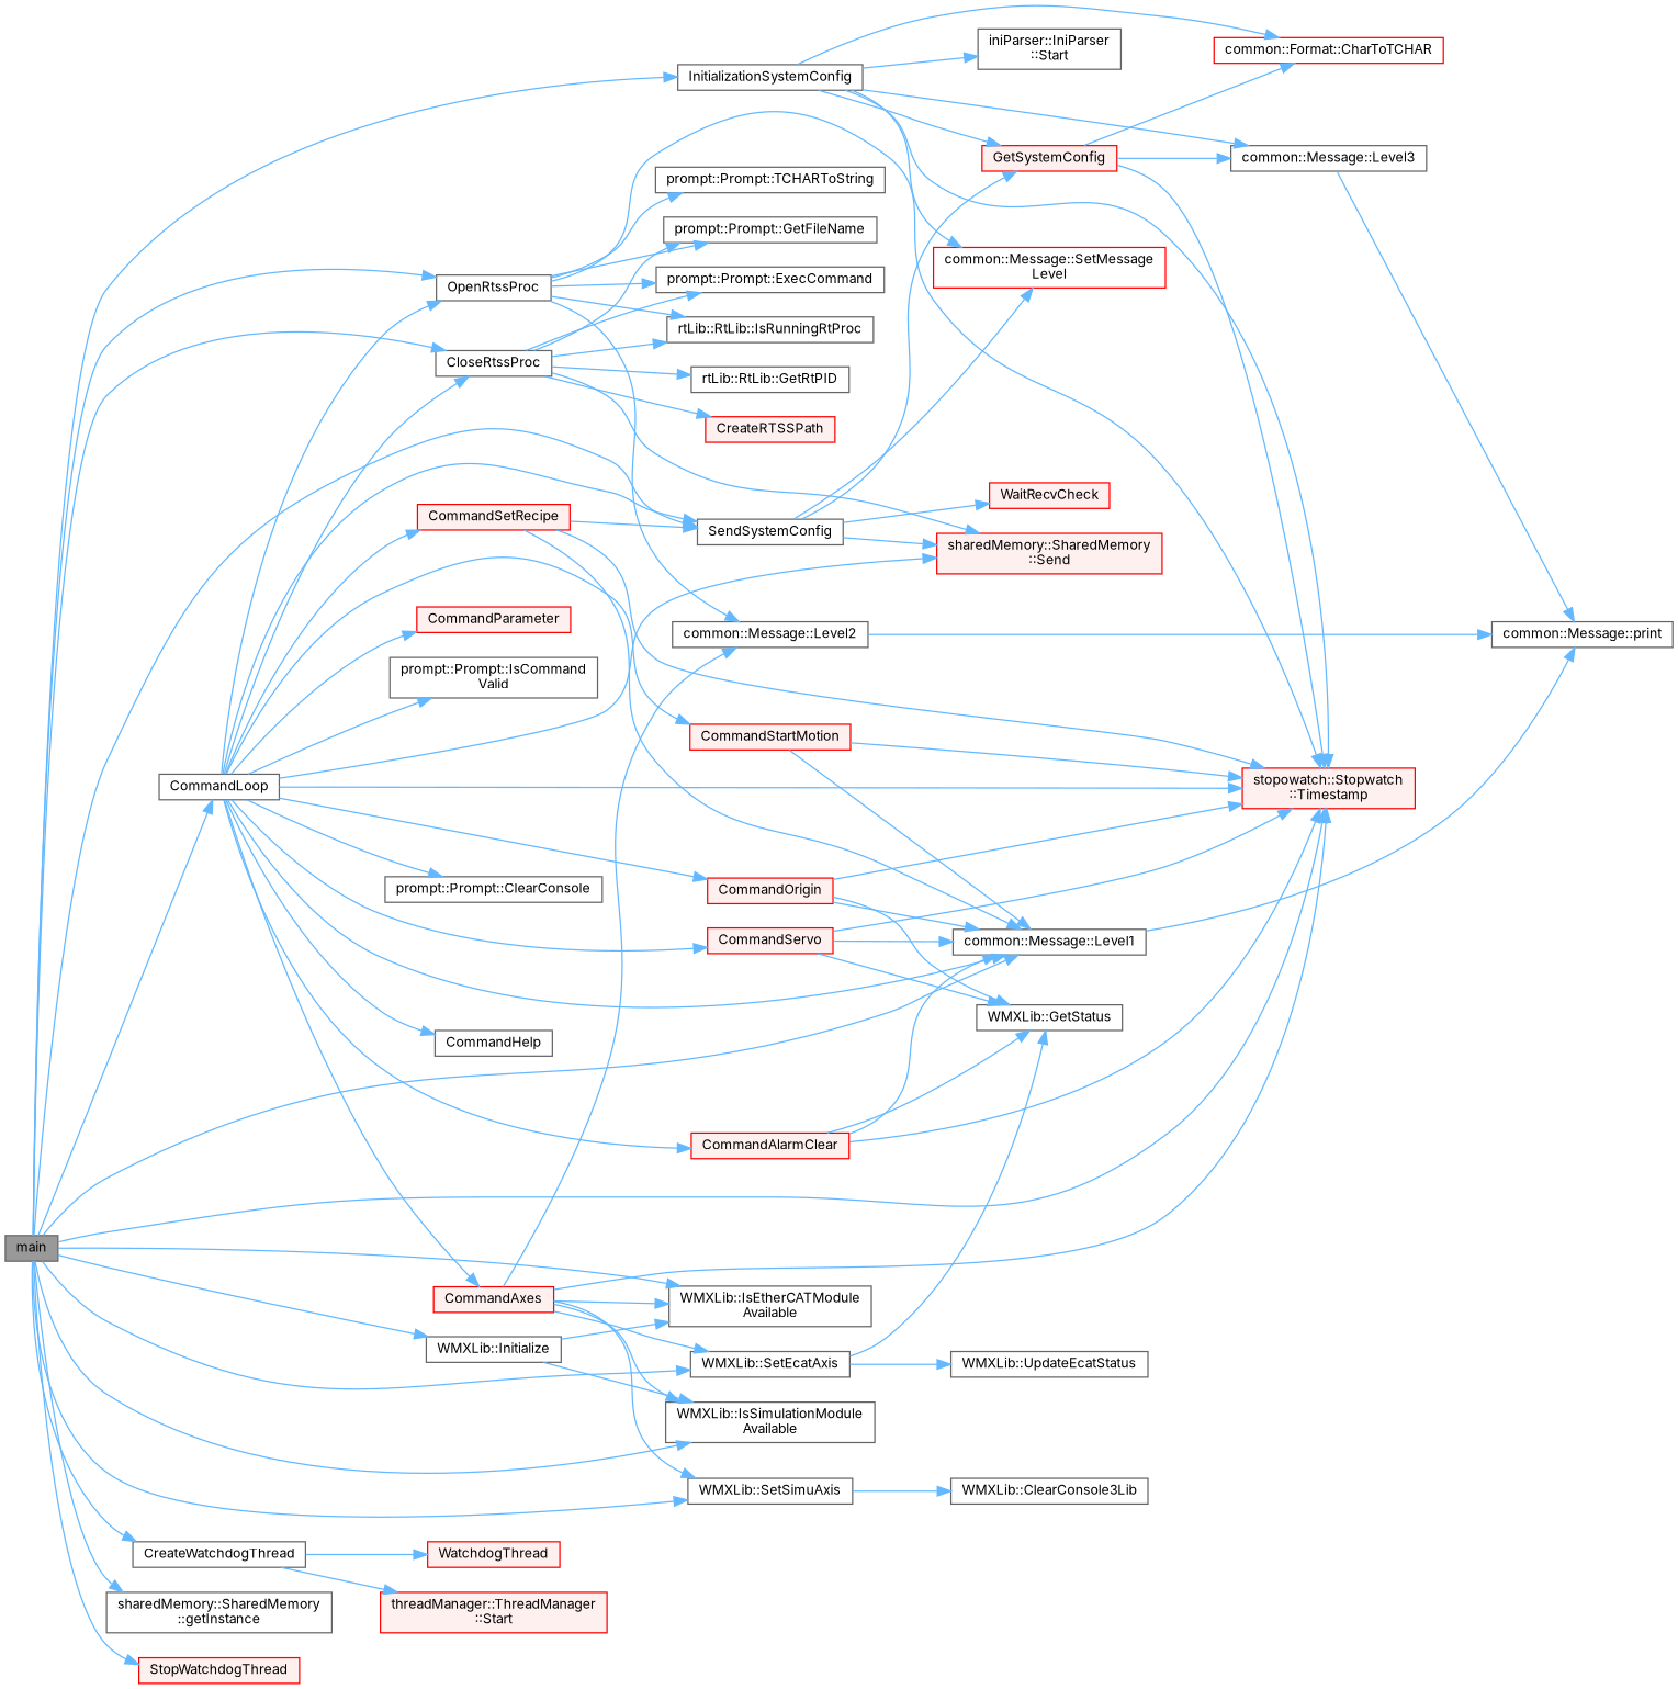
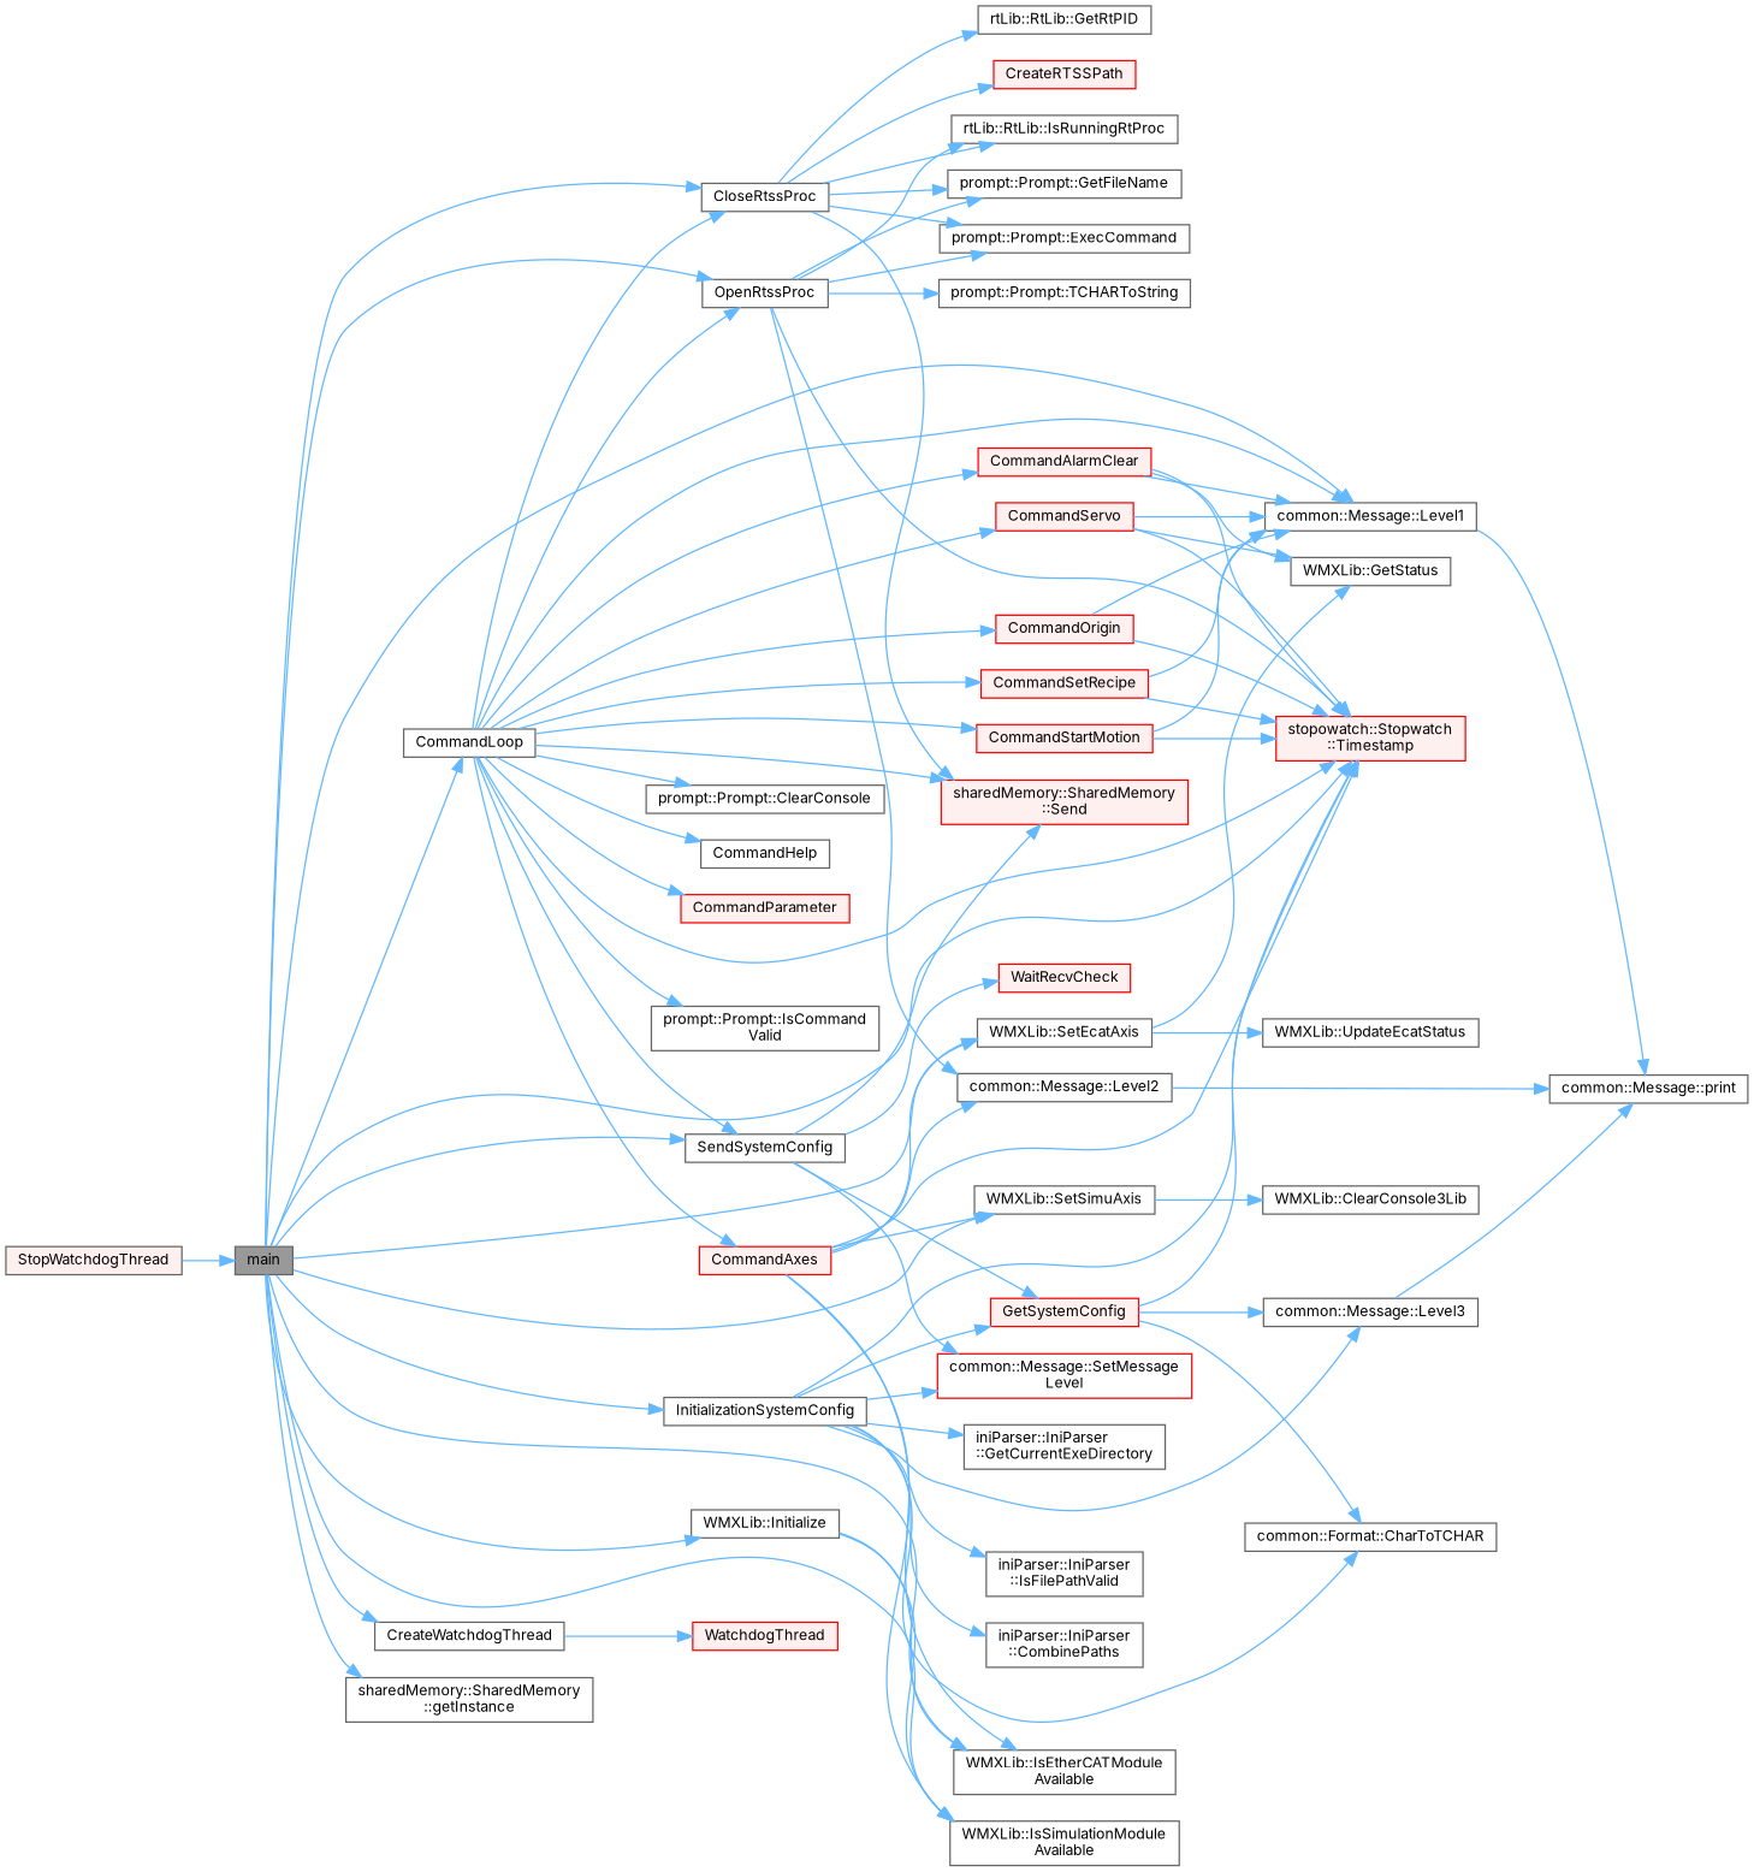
  digraph {
    fontname=Inter
    rankdir=LR
    node [color=grey40 fillcolor=white fontname=Inter fontsize=10 shape=box style=filled]
    edge [color=steelblue1 fontname=Inter fontsize=10 labelfontname=Helvetica labelfontsize=10 style=solid]
    n1 [color=gray40 fillcolor=grey60 fontcolor=black height=0.2 label=main width=0.4]
    n2 [height=0.2 label=CloseRtssProc width=0.4]
    n3 [height=0.2 label=CommandLoop width=0.4]
    n4 [height=0.2 label="common::Message::Level1" width=0.4]
    n5 [color=red fillcolor="#FFF0F0" height=0.2 label="stopowatch::Stopwatch\l::Timestamp" width=0.4]
    n6 [height=0.2 label="WMXLib::IsEtherCATModule\lAvailable" width=0.4]
    n7 [height=0.2 label="WMXLib::IsSimulationModule\lAvailable" width=0.4]
    n8 [height=0.2 label="WMXLib::SetEcatAxis" width=0.4]
    n9 [height=0.2 label="WMXLib::SetSimuAxis" width=0.4]
    n10 [height=0.2 label=SendSystemConfig width=0.4]
    n11 [height=0.2 label=OpenRtssProc width=0.4]
    n12 [height=0.2 label=CreateWatchdogThread width=0.4]
    n13 [height=0.2 label="sharedMemory::SharedMemory\l::getInstance" width=0.4]
    n14 [height=0.2 label=InitializationSystemConfig width=0.4]
    n15 [height=0.2 label="WMXLib::Initialize" width=0.4]
-   n16 [color=red fillcolor="#FFF0F0" height=0.2 label=StopWatchdogThread width=0.4]
+   n16 [fillcolor="#FFF0F0" height=0.2 label=StopWatchdogThread width=0.4]
    n17 [color=red fillcolor="#FFF0F0" height=0.2 label=CreateRTSSPath width=0.4]
    n18 [height=0.2 label="prompt::Prompt::ExecCommand" width=0.4]
    n19 [height=0.2 label="prompt::Prompt::GetFileName" width=0.4]
    n20 [height=0.2 label="rtLib::RtLib::GetRtPID" width=0.4]
    n21 [height=0.2 label="rtLib::RtLib::IsRunningRtProc" width=0.4]
    n22 [color=red fillcolor="#FFF0F0" height=0.2 label="sharedMemory::SharedMemory\l::Send" width=0.4]
    n23 [height=0.2 label="prompt::Prompt::ClearConsole" width=0.4]
    n24 [color=red fillcolor="#FFF0F0" height=0.2 label=CommandAlarmClear width=0.4]
    n25 [color=red fillcolor="#FFF0F0" height=0.2 label=CommandAxes width=0.4]
    n26 [height=0.2 label=CommandHelp width=0.4]
    n27 [color=red fillcolor="#FFF0F0" height=0.2 label=CommandOrigin width=0.4]
    n28 [color=red fillcolor="#FFF0F0" height=0.2 label=CommandParameter width=0.4]
    n29 [color=red fillcolor="#FFF0F0" height=0.2 label=CommandServo width=0.4]
    n30 [color=red fillcolor="#FFF0F0" height=0.2 label=CommandSetRecipe width=0.4]
    n31 [color=red fillcolor="#FFF0F0" height=0.2 label=CommandStartMotion width=0.4]
    n32 [height=0.2 label="prompt::Prompt::IsCommand\lValid" width=0.4]
    n33 [height=0.2 label="common::Message::print" width=0.4]
    n34 [height=0.2 label="WMXLib::GetStatus" width=0.4]
    n35 [height=0.2 label="WMXLib::UpdateEcatStatus" width=0.4]
    n36 [height=0.2 label="WMXLib::ClearConsole3Lib" width=0.4]
    n37 [color=red fillcolor="#FFF0F0" height=0.2 label=GetSystemConfig width=0.4]
    n38 [color=red height=0.2 label="common::Message::SetMessage\lLevel" width=0.4]
    n39 [color=red fillcolor="#FFF0F0" height=0.2 label=WaitRecvCheck width=0.4]
    n40 [height=0.2 label="common::Message::Level2" width=0.4]
    n41 [height=0.2 label="prompt::Prompt::TCHARToString" width=0.4]
-   n42 [color=red fillcolor="#FFF0F0" height=0.2 label="threadManager::ThreadManager\l::Start" width=0.4]
    n43 [color=red fillcolor="#FFF0F0" height=0.2 label=WatchdogThread width=0.4]
-   n44 [color=red height=0.2 label="common::Format::CharToTCHAR" width=0.4]
+   n44 [height=0.2 label="common::Format::CharToTCHAR" width=0.4]
    n45 [height=0.2 label="common::Message::Level3" width=0.4]
-   n46 [height=0.2 label="iniParser::IniParser\l::Start" width=0.4]
+   n46 [height=0.2 label="iniParser::IniParser\l::CombinePaths" width=0.4]
+   n47 [height=0.2 label="iniParser::IniParser\l::GetCurrentExeDirectory" width=0.4]
+   n48 [height=0.2 label="iniParser::IniParser\l::IsFilePathValid" width=0.4]
    n1 -> n2
    n1 -> n3
    n1 -> n4
    n1 -> n5
    n1 -> n6
    n1 -> n7
    n1 -> n8
    n1 -> n9
    n1 -> n10
    n1 -> n11
    n1 -> n12
    n1 -> n13
    n1 -> n14
    n1 -> n15
-   n1 -> n16
+   n16 -> n1
    n2 -> n17
    n2 -> n18
    n2 -> n19
    n2 -> n20
    n2 -> n21
    n2 -> n22
    n3 -> n2
    n3 -> n4
    n3 -> n5
    n3 -> n10
    n3 -> n11
    n3 -> n22
    n3 -> n23
    n3 -> n24
    n3 -> n25
    n3 -> n26
    n3 -> n27
    n3 -> n28
    n3 -> n29
    n3 -> n30
    n3 -> n31
    n3 -> n32
    n4 -> n33
    n8 -> n34
    n8 -> n35
    n9 -> n36
    n10 -> n22
    n10 -> n37
    n10 -> n38
    n10 -> n39
    n11 -> n5
    n11 -> n18
    n11 -> n19
    n11 -> n21
    n11 -> n40
    n11 -> n41
-   n12 -> n42
    n12 -> n43
    n14 -> n5
    n14 -> n37
    n14 -> n38
    n14 -> n44
    n14 -> n45
    n14 -> n46
+   n14 -> n47
+   n14 -> n48
    n15 -> n6
    n15 -> n7
    n24 -> n4
    n24 -> n5
    n24 -> n34
    n25 -> n5
    n25 -> n6
    n25 -> n7
    n25 -> n8
    n25 -> n9
    n25 -> n40
    n27 -> n4
    n27 -> n5
-   n27 -> n34
    n29 -> n4
    n29 -> n5
    n29 -> n34
    n30 -> n4
    n30 -> n5
-   n30 -> n10
    n31 -> n4
    n31 -> n5
    n37 -> n5
    n37 -> n44
    n37 -> n45
    n40 -> n33
    n45 -> n33
  }
